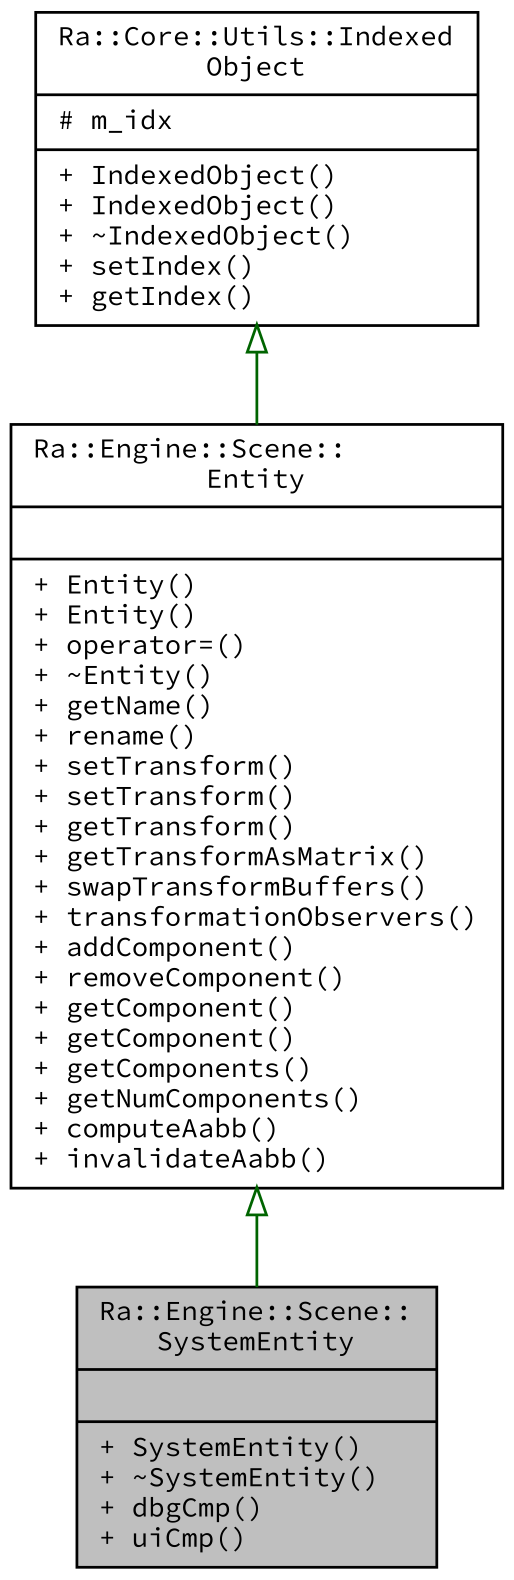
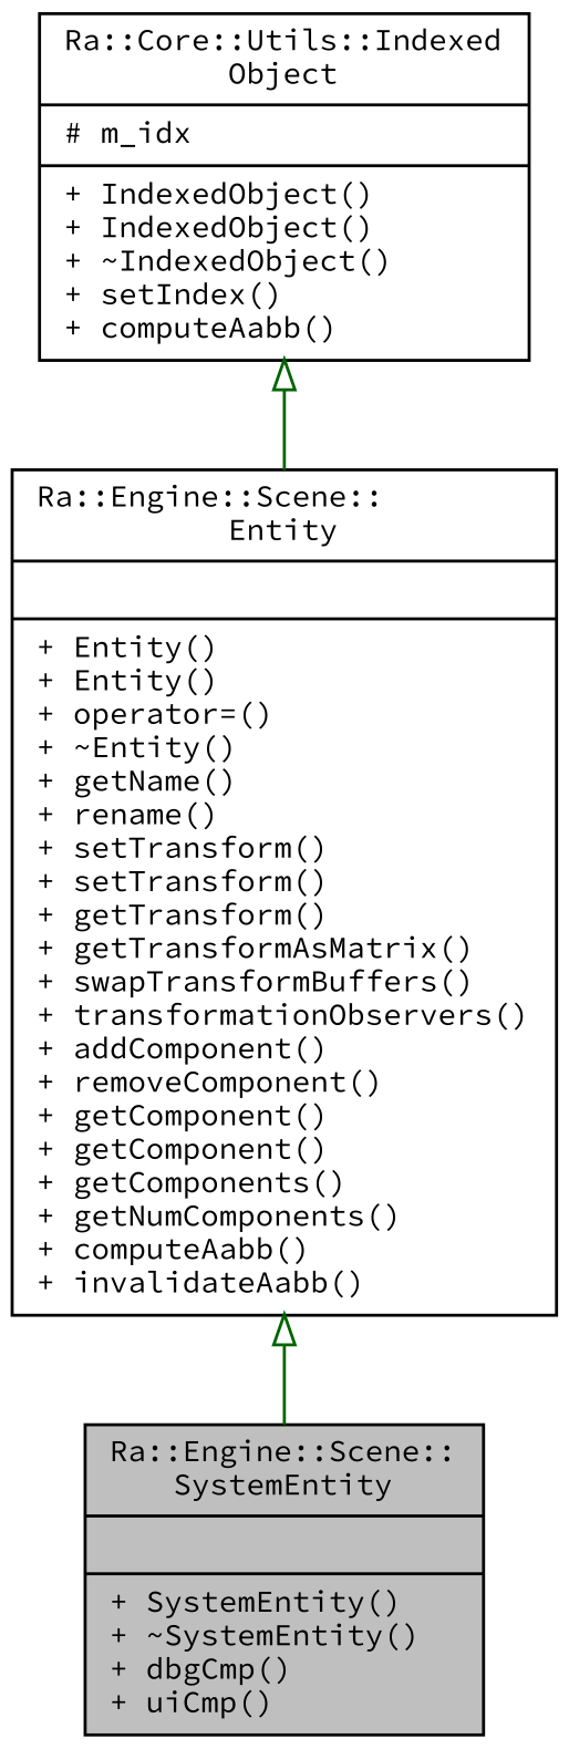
  digraph {
    fontname="Source Code Pro"
    node [color=black fillcolor=white fontname="Source Code Pro" fontsize=10 shape=record style=filled]
    edge [arrowtail=onormal color=darkgreen dir=back fontname="Source Code Pro" fontsize=10 labelfontname=Helvetica labelfontsize=10 style=solid]
    n1 [fillcolor=grey75 fontcolor=black height=0.2 label="{Ra::Engine::Scene::\lSystemEntity\n||+ SystemEntity()\l+ ~SystemEntity()\l+ dbgCmp()\l+ uiCmp()\l}" width=0.4]
    n2 [height=0.2 label="{Ra::Engine::Scene::\lEntity\n||+ Entity()\l+ Entity()\l+ operator=()\l+ ~Entity()\l+ getName()\l+ rename()\l+ setTransform()\l+ setTransform()\l+ getTransform()\l+ getTransformAsMatrix()\l+ swapTransformBuffers()\l+ transformationObservers()\l+ addComponent()\l+ removeComponent()\l+ getComponent()\l+ getComponent()\l+ getComponents()\l+ getNumComponents()\l+ computeAabb()\l+ invalidateAabb()\l}" width=0.4]
-   n3 [height=0.2 label="{Ra::Core::Utils::Indexed\lObject\n|# m_idx\l|+ IndexedObject()\l+ IndexedObject()\l+ ~IndexedObject()\l+ setIndex()\l+ getIndex()\l}" width=0.4]
+   n3 [height=0.2 label="{Ra::Core::Utils::Indexed\lObject\n|# m_idx\l|+ IndexedObject()\l+ IndexedObject()\l+ ~IndexedObject()\l+ setIndex()\l+ computeAabb()\l}" width=0.4]
    n2 -> n1
    n3 -> n2
  }
